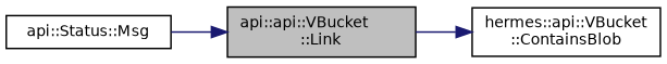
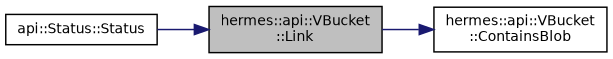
  digraph {
    fontname="DejaVu Sans"
    rankdir=LR
    node [color=black fillcolor=white fontname="DejaVu Sans" fontsize=10 shape=record style=filled]
    edge [color=midnightblue fontname="DejaVu Sans" fontsize=10 labelfontname=Helvetica labelfontsize=10 style=solid]
-   n1 [fillcolor=grey75 fontcolor=black height=0.2 label="api::api::VBucket\l::Link" width=0.4]
+   n1 [fillcolor=grey75 fontcolor=black height=0.2 label="hermes::api::VBucket\l::Link" width=0.4]
    n2 [height=0.2 label="hermes::api::VBucket\l::ContainsBlob" width=0.4]
-   n3 [height=0.2 label="api::Status::Msg" width=0.4]
+   n3 [height=0.2 label="api::Status::Status" width=0.4]
    n1 -> n2
    n3 -> n1
  }
